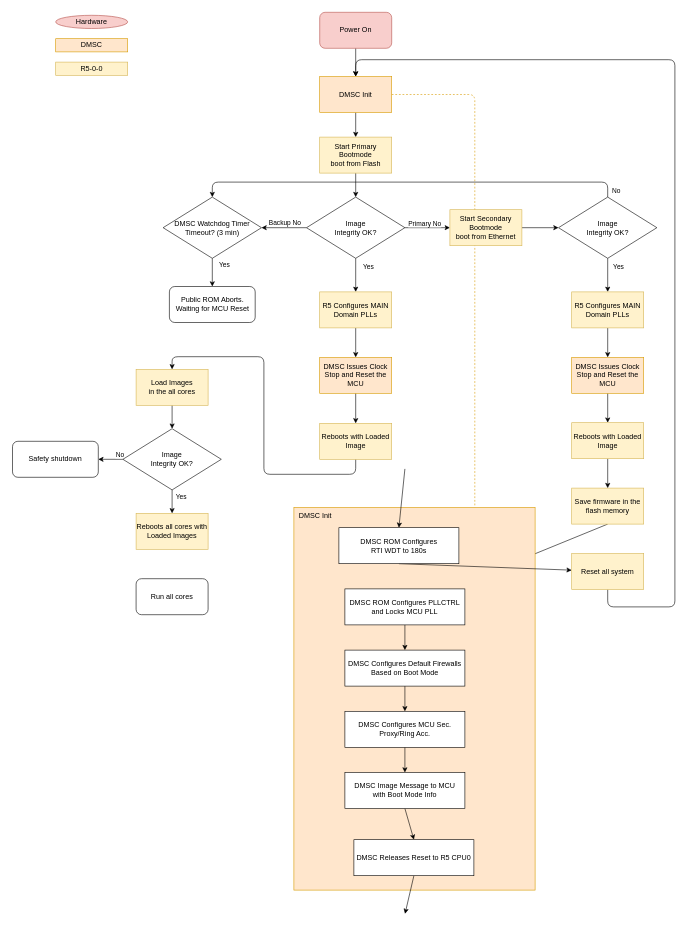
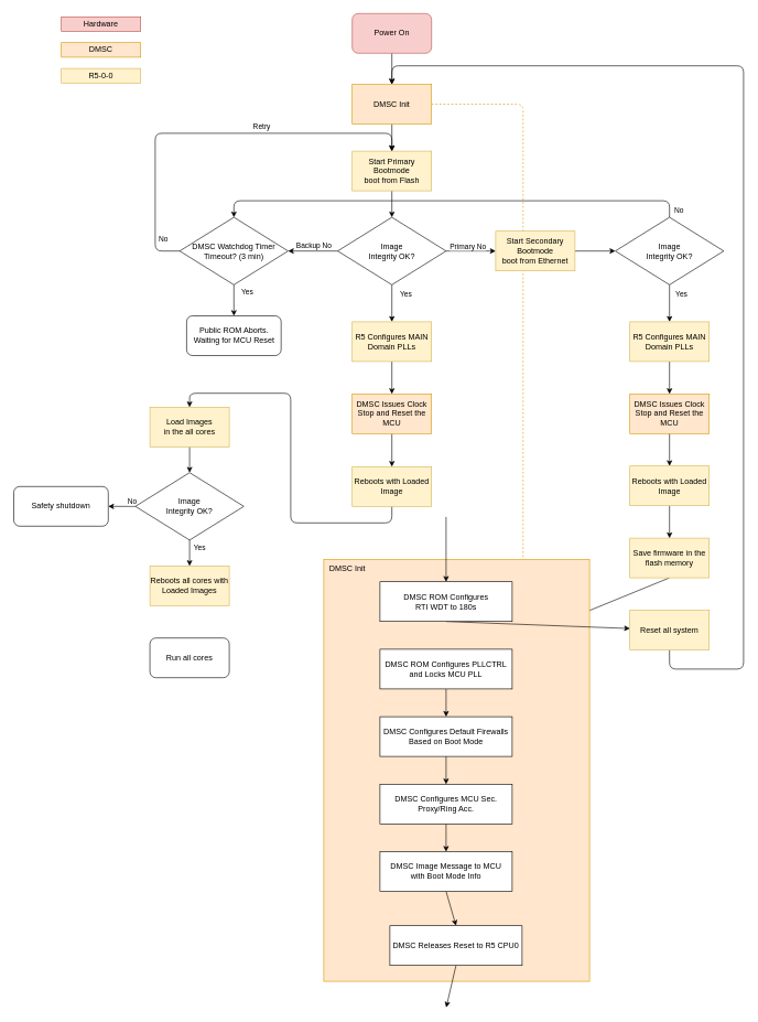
  <mxCell id="0" />
  <mxCell id="1" parent="0" />
  <mxCell id="2" style="edgeStyle=none;html=1;exitX=0.5;exitY=1;exitDx=0;exitDy=0;entryX=0.5;entryY=0;entryDx=0;entryDy=0;" parent="1" source="4" target="19" edge="1"><mxGeometry relative="1" as="geometry" /></mxCell>
  <mxCell id="3" style="edgeStyle=orthogonalEdgeStyle;html=1;exitX=1;exitY=0.5;exitDx=0;exitDy=0;entryX=0.75;entryY=0;entryDx=0;entryDy=0;fillColor=#ffe6cc;strokeColor=#d79b00;dashed=1;endArrow=none;endFill=0;" edge="1" parent="1" source="4" target="49"><mxGeometry relative="1" as="geometry" /></mxCell>
  <mxCell id="4" value="DMSC Init" style="rounded=0;whiteSpace=wrap;html=1;fillColor=#ffe6cc;strokeColor=#d79b00;" parent="1" vertex="1"><mxGeometry x="532" y="127" width="120" height="60" as="geometry" /></mxCell>
  <mxCell id="5" style="edgeStyle=none;html=1;exitX=1;exitY=0.5;exitDx=0;exitDy=0;" parent="1" source="11" target="13" edge="1"><mxGeometry relative="1" as="geometry" /></mxCell>
  <mxCell id="6" value="Primary No" style="edgeLabel;html=1;align=center;verticalAlign=middle;resizable=0;points=[];" parent="5" vertex="1" connectable="0"><mxGeometry x="-0.387" y="-3" relative="1" as="geometry"><mxPoint x="9" y="-11" as="offset" /></mxGeometry></mxCell>
  <mxCell id="7" style="edgeStyle=none;html=1;entryX=1;entryY=0.5;entryDx=0;entryDy=0;" parent="1" source="11" target="25" edge="1"><mxGeometry relative="1" as="geometry" /></mxCell>
  <mxCell id="8" value="Backup No" style="edgeLabel;html=1;align=center;verticalAlign=middle;resizable=0;points=[];" parent="7" vertex="1" connectable="0"><mxGeometry x="0.229" relative="1" as="geometry"><mxPoint x="9" y="-9" as="offset" /></mxGeometry></mxCell>
  <mxCell id="9" style="edgeStyle=none;html=1;exitX=0.5;exitY=1;exitDx=0;exitDy=0;" parent="1" source="11" target="64" edge="1"><mxGeometry relative="1" as="geometry" /></mxCell>
  <mxCell id="10" value="Yes" style="edgeLabel;html=1;align=center;verticalAlign=middle;resizable=0;points=[];" parent="9" vertex="1" connectable="0"><mxGeometry x="-0.155" relative="1" as="geometry"><mxPoint x="20" y="-11" as="offset" /></mxGeometry></mxCell>
  <mxCell id="11" value="Image&lt;br&gt;Integrity OK?" style="rhombus;whiteSpace=wrap;html=1;" parent="1" vertex="1"><mxGeometry x="510" y="328" width="164" height="102" as="geometry" /></mxCell>
  <mxCell id="12" style="edgeStyle=none;html=1;exitX=1;exitY=0.5;exitDx=0;exitDy=0;entryX=0;entryY=0.5;entryDx=0;entryDy=0;" parent="1" source="13" target="30" edge="1"><mxGeometry relative="1" as="geometry" /></mxCell>
  <mxCell id="13" value="Start Secondary Bootmode&lt;div&gt;boot from Ethernet&lt;/div&gt;" style="rounded=0;whiteSpace=wrap;html=1;fillColor=#fff2cc;strokeColor=#d6b656;" parent="1" vertex="1"><mxGeometry x="749" y="349" width="120" height="60" as="geometry" /></mxCell>
  <mxCell id="14" style="edgeStyle=none;html=1;exitX=0.5;exitY=1;exitDx=0;exitDy=0;" parent="1" source="15" target="51" edge="1"><mxGeometry relative="1" as="geometry" /></mxCell>
  <mxCell id="15" value="Save firmware in the flash memory" style="rounded=0;whiteSpace=wrap;html=1;fillColor=#fff2cc;strokeColor=#d6b656;" parent="1" vertex="1"><mxGeometry x="952" y="813" width="120" height="60" as="geometry" /></mxCell>
  <mxCell id="16" style="edgeStyle=orthogonalEdgeStyle;html=1;exitX=0.5;exitY=1;exitDx=0;exitDy=0;entryX=0.5;entryY=0;entryDx=0;entryDy=0;" edge="1" parent="1" source="17" target="37"><mxGeometry relative="1" as="geometry"><Array as="points"><mxPoint x="592" y="790" /><mxPoint x="439" y="790" /><mxPoint x="439" y="594" /><mxPoint x="286" y="594" /></Array></mxGeometry></mxCell>
  <mxCell id="17" value="Reboots with Loaded Image" style="rounded=0;whiteSpace=wrap;html=1;fillColor=#fff2cc;strokeColor=#d6b656;" parent="1" vertex="1"><mxGeometry x="532" y="705" width="120" height="60" as="geometry" /></mxCell>
  <mxCell id="18" style="edgeStyle=none;html=1;exitX=0.5;exitY=1;exitDx=0;exitDy=0;" parent="1" source="19" target="11" edge="1"><mxGeometry relative="1" as="geometry" /></mxCell>
  <mxCell id="19" value="Start Primary Bootmode&lt;div&gt;boot from Flash&lt;/div&gt;" style="rounded=0;whiteSpace=wrap;html=1;fillColor=#fff2cc;strokeColor=#d6b656;" parent="1" vertex="1"><mxGeometry x="532" y="228" width="120" height="60" as="geometry" /></mxCell>
+ <mxCell id="20" style="edgeStyle=orthogonalEdgeStyle;html=1;entryX=0.5;entryY=0;entryDx=0;entryDy=0;" parent="1" source="25" target="19" edge="1"><mxGeometry relative="1" as="geometry"><Array as="points"><mxPoint x="234" y="379" /><mxPoint x="234" y="201" /><mxPoint x="592" y="201" /></Array></mxGeometry></mxCell>
+ <mxCell id="21" value="No" style="edgeLabel;html=1;align=center;verticalAlign=middle;resizable=0;points=[];" parent="20" vertex="1" connectable="0"><mxGeometry x="-0.743" y="1" relative="1" as="geometry"><mxPoint x="12" y="21" as="offset" /></mxGeometry></mxCell>
+ <mxCell id="22" value="Retry" style="edgeLabel;html=1;align=center;verticalAlign=middle;resizable=0;points=[];" parent="20" vertex="1" connectable="0"><mxGeometry x="0.22" y="1" relative="1" as="geometry"><mxPoint x="9" y="-10" as="offset" /></mxGeometry></mxCell>
  <mxCell id="23" style="edgeStyle=none;html=1;exitX=0.5;exitY=1;exitDx=0;exitDy=0;" parent="1" source="25" target="33" edge="1"><mxGeometry relative="1" as="geometry" /></mxCell>
  <mxCell id="24" value="Yes" style="edgeLabel;html=1;align=center;verticalAlign=middle;resizable=0;points=[];" parent="23" vertex="1" connectable="0"><mxGeometry x="-0.485" y="-1" relative="1" as="geometry"><mxPoint x="20" y="-2" as="offset" /></mxGeometry></mxCell>
  <mxCell id="25" value="DMSC Watchdog Timer Timeout? (3 min)" style="rhombus;whiteSpace=wrap;html=1;" parent="1" vertex="1"><mxGeometry x="271" y="328" width="164" height="102" as="geometry" /></mxCell>
  <mxCell id="26" style="edgeStyle=orthogonalEdgeStyle;html=1;exitX=0.5;exitY=0;exitDx=0;exitDy=0;entryX=0.5;entryY=0;entryDx=0;entryDy=0;" parent="1" source="30" target="25" edge="1"><mxGeometry relative="1" as="geometry"><Array as="points"><mxPoint x="1012" y="303" /><mxPoint x="353" y="303" /></Array></mxGeometry></mxCell>
  <mxCell id="27" value="No" style="edgeLabel;html=1;align=center;verticalAlign=middle;resizable=0;points=[];" parent="26" vertex="1" connectable="0"><mxGeometry x="-0.789" y="-1" relative="1" as="geometry"><mxPoint x="63" y="15" as="offset" /></mxGeometry></mxCell>
  <mxCell id="28" style="edgeStyle=none;html=1;exitX=0.5;exitY=1;exitDx=0;exitDy=0;entryX=0.5;entryY=0;entryDx=0;entryDy=0;" parent="1" source="30" target="66" edge="1"><mxGeometry relative="1" as="geometry" /></mxCell>
  <mxCell id="29" value="Yes" style="edgeLabel;html=1;align=center;verticalAlign=middle;resizable=0;points=[];" parent="28" vertex="1" connectable="0"><mxGeometry x="-0.274" relative="1" as="geometry"><mxPoint x="17" y="-6" as="offset" /></mxGeometry></mxCell>
  <mxCell id="30" value="Image&lt;br&gt;Integrity OK?" style="rhombus;whiteSpace=wrap;html=1;" parent="1" vertex="1"><mxGeometry x="930" y="328" width="164" height="102" as="geometry" /></mxCell>
  <mxCell id="31" style="edgeStyle=none;html=1;exitX=0.5;exitY=1;exitDx=0;exitDy=0;entryX=0.5;entryY=0;entryDx=0;entryDy=0;" parent="1" source="32" target="4" edge="1"><mxGeometry relative="1" as="geometry" /></mxCell>
  <mxCell id="32" value="Power On" style="rounded=1;whiteSpace=wrap;html=1;fillColor=#f8cecc;strokeColor=#b85450;" parent="1" vertex="1"><mxGeometry x="532" y="20" width="120" height="60" as="geometry" /></mxCell>
  <mxCell id="33" value="Public ROM Aborts.&lt;br&gt;Waiting for MCU Reset" style="rounded=1;whiteSpace=wrap;html=1;" parent="1" vertex="1"><mxGeometry x="281.5" y="477" width="143" height="60" as="geometry" /></mxCell>
  <mxCell id="34" style="edgeStyle=none;html=1;exitX=0.5;exitY=1;exitDx=0;exitDy=0;" parent="1" source="35" target="17" edge="1"><mxGeometry relative="1" as="geometry" /></mxCell>
  <mxCell id="35" value="&lt;span style=&quot;color: rgb(0, 0, 0);&quot;&gt;DMSC Issues Clock Stop and Reset the MCU&lt;/span&gt;" style="rounded=0;whiteSpace=wrap;html=1;fillColor=#ffe6cc;strokeColor=#d79b00;" parent="1" vertex="1"><mxGeometry x="532" y="595" width="120" height="60" as="geometry" /></mxCell>
  <mxCell id="36" style="edgeStyle=none;html=1;exitX=0.5;exitY=1;exitDx=0;exitDy=0;" parent="1" source="37" target="71" edge="1"><mxGeometry relative="1" as="geometry" /></mxCell>
  <mxCell id="37" value="Load Images&lt;br&gt;in the all cores" style="rounded=0;whiteSpace=wrap;html=1;fillColor=#fff2cc;strokeColor=#d6b656;" parent="1" vertex="1"><mxGeometry x="226" y="615" width="120" height="60" as="geometry" /></mxCell>
  <mxCell id="38" value="Reboots all cores with Loaded Images" style="rounded=0;whiteSpace=wrap;html=1;fillColor=#fff2cc;strokeColor=#d6b656;" parent="1" vertex="1"><mxGeometry x="226" y="855" width="120" height="60" as="geometry" /></mxCell>
  <mxCell id="39" value="Run all cores" style="rounded=1;whiteSpace=wrap;html=1;" parent="1" vertex="1"><mxGeometry x="226" y="964" width="120" height="60" as="geometry" /></mxCell>
  <mxCell id="40" style="edgeStyle=none;html=1;exitX=0.5;exitY=1;exitDx=0;exitDy=0;entryX=0.5;entryY=0;entryDx=0;entryDy=0;" parent="1" source="41" target="43" edge="1"><mxGeometry relative="1" as="geometry" /></mxCell>
  <mxCell id="41" value="DMSC Issues Clock Stop and Reset the MCU" style="rounded=0;whiteSpace=wrap;html=1;fillColor=#ffe6cc;strokeColor=#d79b00;" parent="1" vertex="1"><mxGeometry x="952" y="595" width="120" height="60" as="geometry" /></mxCell>
  <mxCell id="42" style="edgeStyle=none;html=1;exitX=0.5;exitY=1;exitDx=0;exitDy=0;" parent="1" source="43" target="15" edge="1"><mxGeometry relative="1" as="geometry" /></mxCell>
  <mxCell id="43" value="Reboots with Loaded Image" style="rounded=0;whiteSpace=wrap;html=1;fillColor=#fff2cc;strokeColor=#d6b656;" parent="1" vertex="1"><mxGeometry x="952" y="704" width="120" height="60" as="geometry" /></mxCell>
  <mxCell id="44" style="edgeStyle=orthogonalEdgeStyle;html=1;exitX=0.5;exitY=1;exitDx=0;exitDy=0;entryX=0.5;entryY=0;entryDx=0;entryDy=0;" parent="1" source="45" target="4" edge="1"><mxGeometry relative="1" as="geometry"><Array as="points"><mxPoint x="1012" y="1011" /><mxPoint x="1124" y="1011" /><mxPoint x="1124" y="99" /><mxPoint x="592" y="99" /></Array></mxGeometry></mxCell>
  <mxCell id="45" value="Reset all system" style="rounded=0;whiteSpace=wrap;html=1;fillColor=#fff2cc;strokeColor=#d6b656;" parent="1" vertex="1"><mxGeometry x="952" y="922" width="120" height="60" as="geometry" /></mxCell>
- <mxCell id="46" value="Hardware" style="ellipse;whiteSpace=wrap;html=1;fillColor=#f8cecc;strokeColor=#b85450;flipV=1;" parent="1" vertex="1"><mxGeometry x="92" y="25" width="120" height="22" as="geometry" /></mxCell>
+ <mxCell id="46" value="Hardware" style="rounded=0;whiteSpace=wrap;html=1;fillColor=#f8cecc;strokeColor=#b85450;flipV=1;" parent="1" vertex="1"><mxGeometry x="92" y="25" width="120" height="22" as="geometry" /></mxCell>
  <mxCell id="47" value="DMSC" style="rounded=0;whiteSpace=wrap;html=1;fillColor=#ffe6cc;strokeColor=#d79b00;flipV=1;" parent="1" vertex="1"><mxGeometry x="92" y="64" width="120" height="22" as="geometry" /></mxCell>
  <mxCell id="48" value="R5-0-0" style="rounded=0;whiteSpace=wrap;html=1;fillColor=#fff2cc;strokeColor=#d6b656;flipV=1;" parent="1" vertex="1"><mxGeometry x="92" y="103" width="120" height="22" as="geometry" /></mxCell>
  <mxCell id="49" value="&amp;nbsp; DMSC Init" style="rounded=0;whiteSpace=wrap;html=1;fillColor=#ffe6cc;strokeColor=#d79b00;align=left;verticalAlign=top;" parent="1" vertex="1"><mxGeometry x="489" y="845" width="402" height="638" as="geometry" /></mxCell>
  <mxCell id="50" style="edgeStyle=none;html=1;exitX=0.5;exitY=1;exitDx=0;exitDy=0;entryX=0.5;entryY=0;entryDx=0;entryDy=0;" parent="1" source="51" target="56" edge="1"><mxGeometry relative="1" as="geometry" /></mxCell>
  <mxCell id="51" value="DMSC ROM Configures PLLCTRL and Locks MCU PLL" style="rounded=0;whiteSpace=wrap;html=1;" parent="1" vertex="1"><mxGeometry x="574" y="981" width="200" height="60" as="geometry" /></mxCell>
  <mxCell id="52" style="edgeStyle=none;html=1;exitX=0.5;exitY=1;exitDx=0;exitDy=0;" parent="1" source="54" target="45" edge="1"><mxGeometry relative="1" as="geometry" /></mxCell>
  <mxCell id="53" style="edgeStyle=none;html=1;exitX=0.5;exitY=0;exitDx=0;exitDy=0;startArrow=classic;startFill=1;endArrow=none;endFill=0;" parent="1" source="54" edge="1"><mxGeometry relative="1" as="geometry"><mxPoint x="674" y="781" as="targetPoint" /></mxGeometry></mxCell>
- <mxCell id="54" value="&lt;span style=&quot;color: rgb(0, 0, 0);&quot;&gt;DMSC ROM Configures&lt;br&gt;RTI WDT to 180s&lt;/span&gt;" style="rounded=0;whiteSpace=wrap;html=1;" parent="1" vertex="1"><mxGeometry x="564" y="879" width="200" height="60" as="geometry" /></mxCell>
+ <mxCell id="54" value="&lt;span style=&quot;color: rgb(0, 0, 0);&quot;&gt;DMSC ROM Configures&lt;br&gt;RTI WDT to 180s&lt;/span&gt;" style="rounded=0;whiteSpace=wrap;html=1;" parent="1" vertex="1"><mxGeometry x="574" y="879" width="200" height="60" as="geometry" /></mxCell>
  <mxCell id="55" style="edgeStyle=none;html=1;exitX=0.5;exitY=1;exitDx=0;exitDy=0;" parent="1" source="56" target="58" edge="1"><mxGeometry relative="1" as="geometry" /></mxCell>
  <mxCell id="56" value="DMSC Configures Default Firewalls Based on Boot Mode" style="rounded=0;whiteSpace=wrap;html=1;" parent="1" vertex="1"><mxGeometry x="574" y="1083" width="200" height="60" as="geometry" /></mxCell>
  <mxCell id="57" style="edgeStyle=none;html=1;exitX=0.5;exitY=1;exitDx=0;exitDy=0;entryX=0.5;entryY=0;entryDx=0;entryDy=0;" parent="1" source="58" target="60" edge="1"><mxGeometry relative="1" as="geometry" /></mxCell>
  <mxCell id="58" value="DMSC Configures MCU Sec. Proxy/Ring Acc." style="rounded=0;whiteSpace=wrap;html=1;" parent="1" vertex="1"><mxGeometry x="574" y="1185" width="200" height="60" as="geometry" /></mxCell>
  <mxCell id="59" style="edgeStyle=none;html=1;exitX=0.5;exitY=1;exitDx=0;exitDy=0;entryX=0.5;entryY=0;entryDx=0;entryDy=0;" parent="1" source="60" target="62" edge="1"><mxGeometry relative="1" as="geometry" /></mxCell>
  <mxCell id="60" value="DMSC Image Message to MCU&lt;br&gt;with Boot Mode Info" style="rounded=0;whiteSpace=wrap;html=1;" parent="1" vertex="1"><mxGeometry x="574" y="1287" width="200" height="60" as="geometry" /></mxCell>
  <mxCell id="61" style="edgeStyle=none;html=1;exitX=0.5;exitY=1;exitDx=0;exitDy=0;" parent="1" source="62" edge="1"><mxGeometry relative="1" as="geometry"><mxPoint x="674.2" y="1522.56" as="targetPoint" /></mxGeometry></mxCell>
  <mxCell id="62" value="DMSC Releases Reset to R5 CPU0" style="rounded=0;whiteSpace=wrap;html=1;" parent="1" vertex="1"><mxGeometry x="589" y="1399" width="200" height="60" as="geometry" /></mxCell>
  <mxCell id="63" style="edgeStyle=none;html=1;exitX=0.5;exitY=1;exitDx=0;exitDy=0;" parent="1" source="64" target="35" edge="1"><mxGeometry relative="1" as="geometry" /></mxCell>
  <mxCell id="64" value="&lt;span style=&quot;color: rgb(0, 0, 0);&quot;&gt;R5 Configures MAIN Domain PLLs&lt;/span&gt;" style="rounded=0;whiteSpace=wrap;html=1;fillColor=#fff2cc;strokeColor=#d6b656;" parent="1" vertex="1"><mxGeometry x="532" y="486" width="120" height="60" as="geometry" /></mxCell>
  <mxCell id="65" style="edgeStyle=none;html=1;exitX=0.5;exitY=1;exitDx=0;exitDy=0;entryX=0.5;entryY=0;entryDx=0;entryDy=0;" parent="1" source="66" target="41" edge="1"><mxGeometry relative="1" as="geometry" /></mxCell>
  <mxCell id="66" value="&lt;span style=&quot;color: rgb(0, 0, 0);&quot;&gt;R5 Configures MAIN Domain PLLs&lt;/span&gt;" style="rounded=0;whiteSpace=wrap;html=1;fillColor=#fff2cc;strokeColor=#d6b656;" parent="1" vertex="1"><mxGeometry x="952" y="486" width="120" height="60" as="geometry" /></mxCell>
  <mxCell id="67" style="edgeStyle=none;html=1;exitX=0.5;exitY=1;exitDx=0;exitDy=0;entryX=0.5;entryY=0;entryDx=0;entryDy=0;" parent="1" source="71" target="38" edge="1"><mxGeometry relative="1" as="geometry" /></mxCell>
  <mxCell id="68" value="Yes" style="edgeLabel;html=1;align=center;verticalAlign=middle;resizable=0;points=[];" parent="67" vertex="1" connectable="0"><mxGeometry x="-0.426" y="-1" relative="1" as="geometry"><mxPoint x="15" as="offset" /></mxGeometry></mxCell>
  <mxCell id="69" style="edgeStyle=none;html=1;exitX=0;exitY=0.5;exitDx=0;exitDy=0;entryX=1;entryY=0.5;entryDx=0;entryDy=0;" parent="1" source="71" target="72" edge="1"><mxGeometry relative="1" as="geometry" /></mxCell>
  <mxCell id="70" value="No" style="edgeLabel;html=1;align=center;verticalAlign=middle;resizable=0;points=[];" parent="69" vertex="1" connectable="0"><mxGeometry x="0.11" relative="1" as="geometry"><mxPoint x="17" y="-9" as="offset" /></mxGeometry></mxCell>
  <mxCell id="71" value="Image&lt;br&gt;Integrity OK?" style="rhombus;whiteSpace=wrap;html=1;" parent="1" vertex="1"><mxGeometry x="204" y="714" width="164" height="102" as="geometry" /></mxCell>
  <mxCell id="72" value="Safety shutdown" style="rounded=1;whiteSpace=wrap;html=1;" parent="1" vertex="1"><mxGeometry x="20" y="735" width="143" height="60" as="geometry" /></mxCell>
